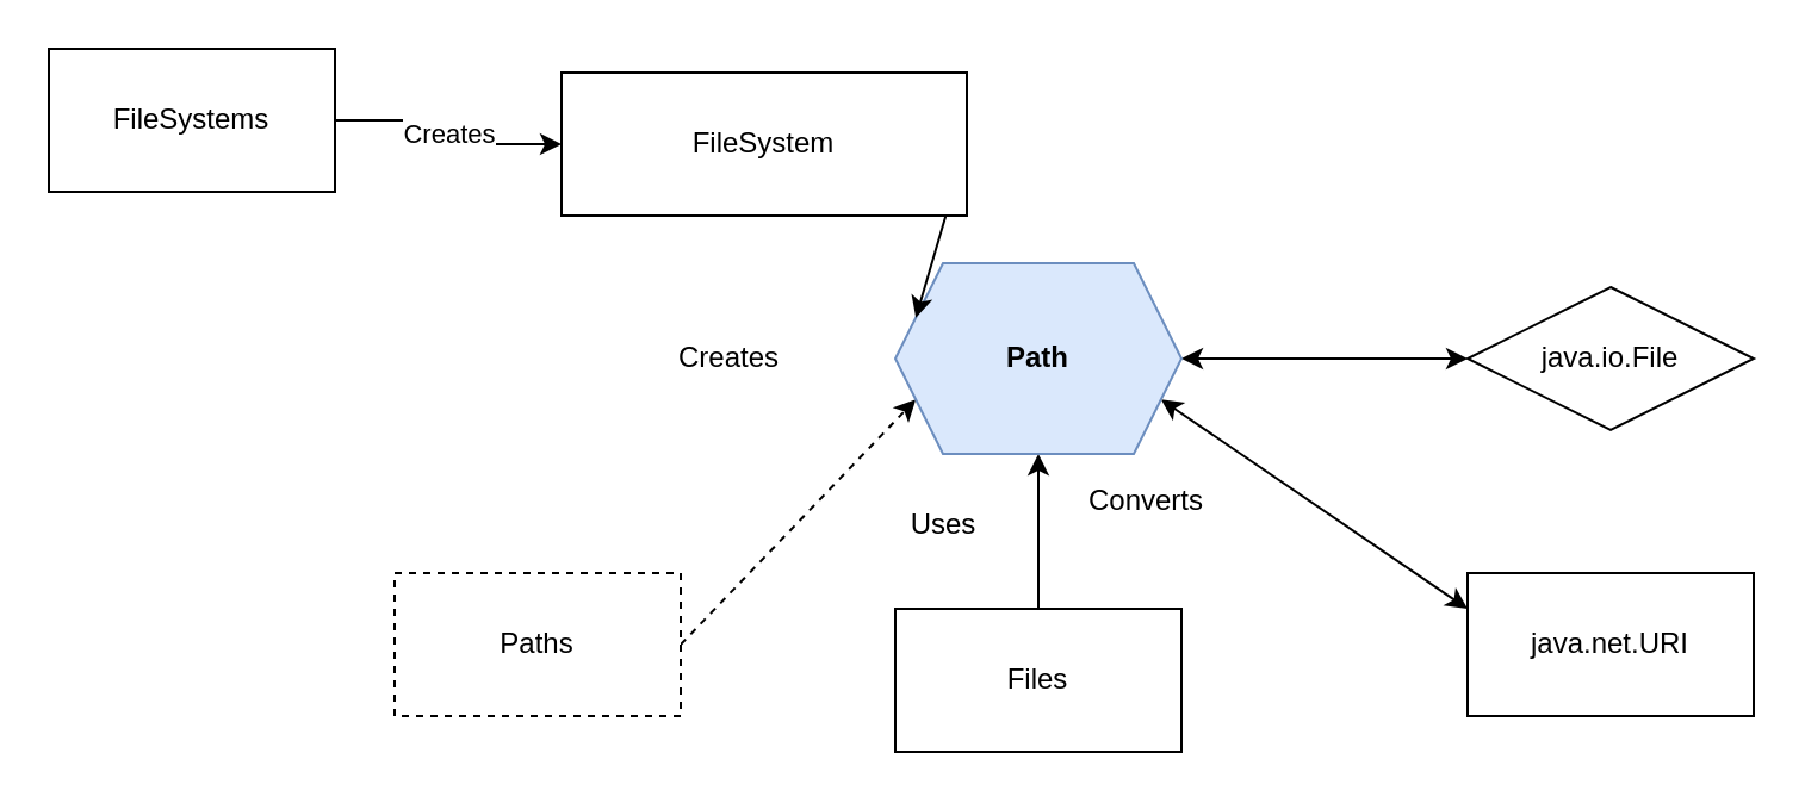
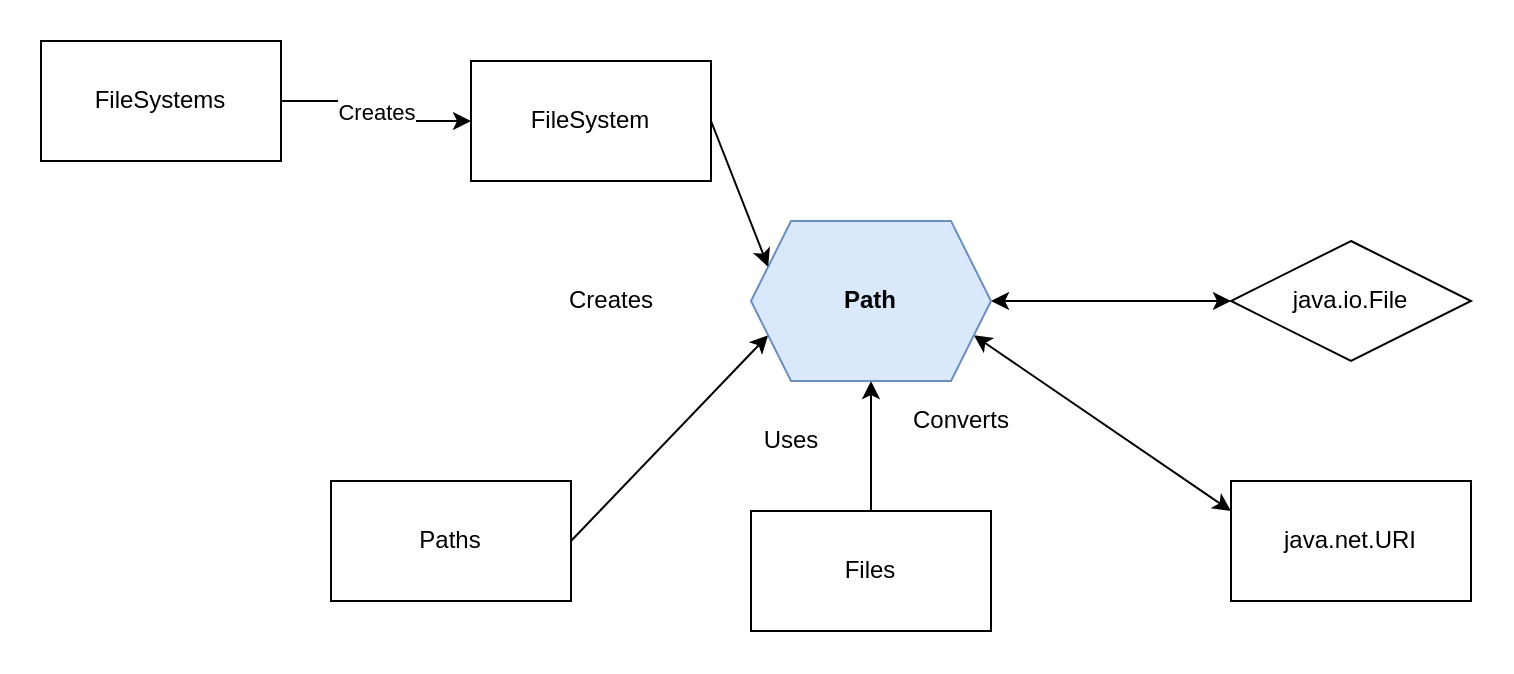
  <mxCell id="0" />
  <mxCell id="1" parent="0" />
- <mxCell id="2" style="rounded=0;orthogonalLoop=1;jettySize=auto;html=1;exitX=1;exitY=0.5;exitDx=0;exitDy=0;entryX=0;entryY=0.75;entryDx=0;entryDy=0;dashed=1;" edge="1" parent="1" source="3" target="10"><mxGeometry relative="1" as="geometry" /></mxCell>
- <mxCell id="3" value="Paths" style="rounded=0;whiteSpace=wrap;html=1;dashed=1;" vertex="1" parent="1"><mxGeometry x="165" y="240" width="120" height="60" as="geometry" /></mxCell>
+ <mxCell id="2" style="rounded=0;orthogonalLoop=1;jettySize=auto;html=1;exitX=1;exitY=0.5;exitDx=0;exitDy=0;entryX=0;entryY=0.75;entryDx=0;entryDy=0;" edge="1" parent="1" source="3" target="10"><mxGeometry relative="1" as="geometry" /></mxCell>
+ <mxCell id="3" value="Paths" style="rounded=0;whiteSpace=wrap;html=1;" vertex="1" parent="1"><mxGeometry x="165" y="240" width="120" height="60" as="geometry" /></mxCell>
  <mxCell id="4" value="" style="edgeStyle=orthogonalEdgeStyle;rounded=0;orthogonalLoop=1;jettySize=auto;html=1;" edge="1" parent="1" source="5" target="10"><mxGeometry relative="1" as="geometry" /></mxCell>
  <mxCell id="5" value="Files" style="rounded=0;whiteSpace=wrap;html=1;" vertex="1" parent="1"><mxGeometry x="375" y="255" width="120" height="60" as="geometry" /></mxCell>
  <mxCell id="6" style="edgeStyle=none;rounded=0;orthogonalLoop=1;jettySize=auto;html=1;exitX=0;exitY=0.25;exitDx=0;exitDy=0;entryX=1;entryY=0.75;entryDx=0;entryDy=0;startArrow=classic;startFill=1;" edge="1" parent="1" source="7" target="10"><mxGeometry relative="1" as="geometry" /></mxCell>
  <mxCell id="7" value="java.net.URI" style="rounded=0;whiteSpace=wrap;html=1;" vertex="1" parent="1"><mxGeometry x="615" y="240" width="120" height="60" as="geometry" /></mxCell>
  <mxCell id="8" style="edgeStyle=orthogonalEdgeStyle;rounded=0;orthogonalLoop=1;jettySize=auto;html=1;exitX=0;exitY=0.5;exitDx=0;exitDy=0;entryX=1;entryY=0.5;entryDx=0;entryDy=0;startArrow=classic;startFill=1;" edge="1" parent="1" source="9" target="10"><mxGeometry relative="1" as="geometry" /></mxCell>
  <mxCell id="9" value="java.io.File" style="rhombus;whiteSpace=wrap;html=1;" vertex="1" parent="1"><mxGeometry x="615" y="120" width="120" height="60" as="geometry" /></mxCell>
  <mxCell id="10" value="Path" style="shape=hexagon;perimeter=hexagonPerimeter2;whiteSpace=wrap;html=1;fixedSize=1;fillColor=#dae8fc;strokeColor=#6c8ebf;fontStyle=1" vertex="1" parent="1"><mxGeometry x="375" y="110" width="120" height="80" as="geometry" /></mxCell>
  <mxCell id="11" value="Creates" style="edgeStyle=orthogonalEdgeStyle;rounded=0;orthogonalLoop=1;jettySize=auto;html=1;" edge="1" parent="1" source="12" target="14"><mxGeometry relative="1" as="geometry" /></mxCell>
  <mxCell id="12" value="FileSystems" style="rounded=0;whiteSpace=wrap;html=1;" vertex="1" parent="1"><mxGeometry x="20" y="20" width="120" height="60" as="geometry" /></mxCell>
  <mxCell id="13" style="edgeStyle=none;rounded=0;orthogonalLoop=1;jettySize=auto;html=1;exitX=1;exitY=0.5;exitDx=0;exitDy=0;entryX=0;entryY=0.25;entryDx=0;entryDy=0;" edge="1" parent="1" source="14" target="10"><mxGeometry relative="1" as="geometry" /></mxCell>
- <mxCell id="14" value="FileSystem" style="rounded=0;whiteSpace=wrap;html=1;" vertex="1" parent="1"><mxGeometry x="235" y="30" width="170" height="60" as="geometry" /></mxCell>
+ <mxCell id="14" value="FileSystem" style="rounded=0;whiteSpace=wrap;html=1;" vertex="1" parent="1"><mxGeometry x="235" y="30" width="120" height="60" as="geometry" /></mxCell>
  <mxCell id="15" value="Converts" style="text;html=1;align=center;verticalAlign=middle;resizable=0;points=[];autosize=1;strokeColor=none;fillColor=none;" vertex="1" parent="1"><mxGeometry x="450" y="200" width="60" height="20" as="geometry" /></mxCell>
  <mxCell id="16" value="Uses" style="text;html=1;align=center;verticalAlign=middle;resizable=0;points=[];autosize=1;strokeColor=none;fillColor=none;" vertex="1" parent="1"><mxGeometry x="375" y="210" width="40" height="20" as="geometry" /></mxCell>
  <mxCell id="17" value="Creates" style="text;html=1;align=center;verticalAlign=middle;resizable=0;points=[];autosize=1;strokeColor=none;fillColor=none;" vertex="1" parent="1"><mxGeometry x="275" y="140" width="60" height="20" as="geometry" /></mxCell>
